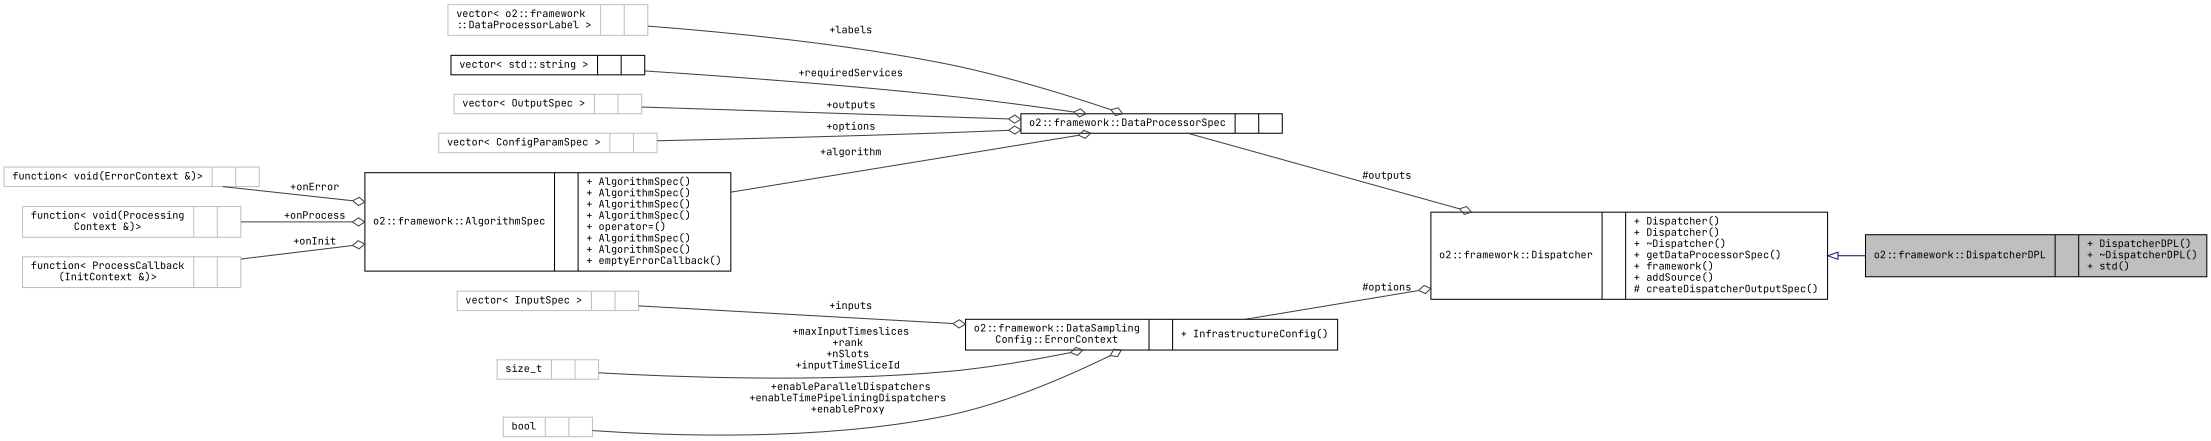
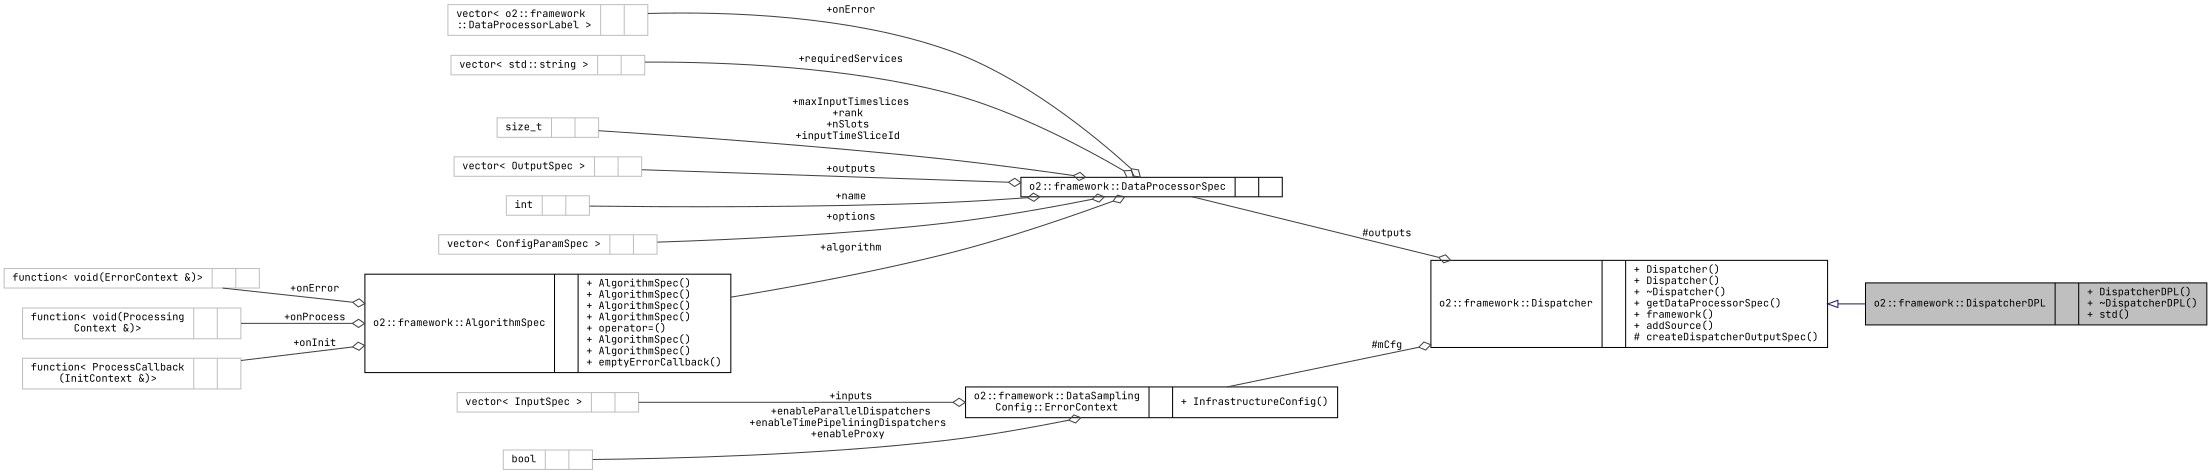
  digraph {
    fontname="JetBrains Mono"
    rankdir=LR
    node [color=grey75 fontname="JetBrains Mono" fontsize=10 shape=record]
    edge [color=grey25 fontname="JetBrains Mono" fontsize=10 labelfontname=Helvetica labelfontsize=10 style=solid arrowhead=odiamond]
    n1 [color=black fillcolor=grey75 fontcolor=black height=0.2 label="{o2::framework::DispatcherDPL\n||+ DispatcherDPL()\l+ ~DispatcherDPL()\l+ std()\l}" style=filled width=0.4]
    n2 [color=black height=0.2 label="{o2::framework::Dispatcher\n||+ Dispatcher()\l+ Dispatcher()\l+ ~Dispatcher()\l+ getDataProcessorSpec()\l+ framework()\l+ addSource()\l# createDispatcherOutputSpec()\l}" width=0.4]
    n3 [color=black height=0.2 label="{o2::framework::DataProcessorSpec\n||}" width=0.4]
    n4 [height=0.2 label="{vector\< InputSpec \>\n||}" width=0.4]
    n5 [color=black height=0.2 label="{o2::framework::DataSampling\lConfig::ErrorContext\n||+ InfrastructureConfig()\l}" width=0.4]
    n6 [height=0.2 label="{vector\< o2::framework\l::DataProcessorLabel \>\n||}" width=0.4]
-   n7 [color=black height=0.2 label="{vector\< std::string \>\n||}" width=0.4]
+   n7 [height=0.2 label="{vector\< std::string \>\n||}" width=0.4]
    n8 [height=0.2 label="{size_t\n||}" width=0.4]
    n9 [height=0.2 label="{vector\< OutputSpec \>\n||}" width=0.4]
+   n10 [height=0.2 label="{int\n||}" width=0.4]
    n11 [height=0.2 label="{vector\< ConfigParamSpec \>\n||}" width=0.4]
    n12 [color=black height=0.2 label="{o2::framework::AlgorithmSpec\n||+ AlgorithmSpec()\l+ AlgorithmSpec()\l+ AlgorithmSpec()\l+ AlgorithmSpec()\l+ operator=()\l+ AlgorithmSpec()\l+ AlgorithmSpec()\l+ emptyErrorCallback()\l}" width=0.4]
    n13 [height=0.2 label="{function\< void(ErrorContext &)\>\n||}" width=0.4]
    n14 [height=0.2 label="{function\< void(Processing\lContext &)\>\n||}" width=0.4]
    n15 [height=0.2 label="{function\< ProcessCallback\l(InitContext &)\>\n||}" width=0.4]
    n16 [height=0.2 label="{bool\n||}" width=0.4]
    n2 -> n1 [arrowtail=onormal color=midnightblue dir=back arrowhead=""]
    n3 -> n2 [label=" #outputs"]
    n4 -> n5 [label=" +inputs"]
-   n5 -> n2 [label=" #options"]
-   n6 -> n3 [label=" +labels"]
+   n5 -> n2 [label=" #mCfg"]
+   n6 -> n3 [label=" +onError"]
    n7 -> n3 [label=" +requiredServices"]
-   n8 -> n5 [label=" +maxInputTimeslices\n+rank\n+nSlots\n+inputTimeSliceId"]
+   n8 -> n3 [label=" +maxInputTimeslices\n+rank\n+nSlots\n+inputTimeSliceId"]
    n9 -> n3 [label=" +outputs"]
+   n10 -> n3 [label=" +name"]
    n11 -> n3 [label=" +options"]
    n12 -> n3 [label=" +algorithm"]
    n13 -> n12 [label=" +onError"]
    n14 -> n12 [label=" +onProcess"]
    n15 -> n12 [label=" +onInit"]
    n16 -> n5 [label=" +enableParallelDispatchers\n+enableTimePipeliningDispatchers\n+enableProxy"]
  }
